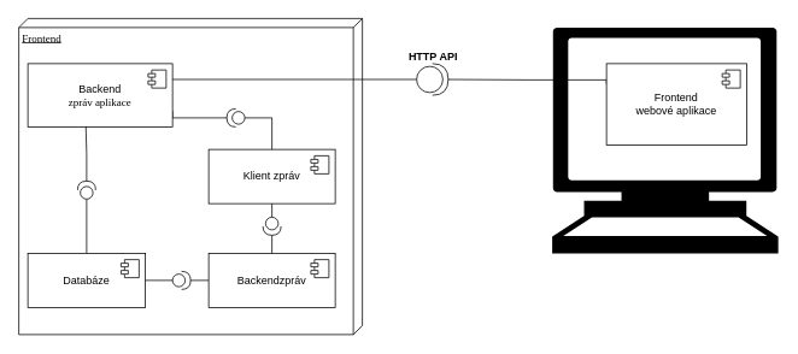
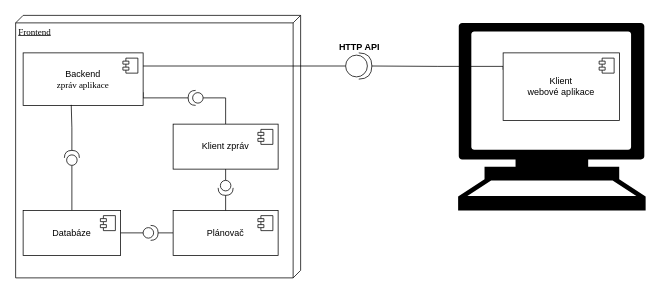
  <mxCell id="0" />
  <mxCell id="1" parent="0" />
  <mxCell id="2" value="Frontend" style="verticalAlign=top;align=left;spacingTop=8;spacingLeft=2;spacingRight=12;shape=cube;size=10;direction=south;fontStyle=4;html=1;rounded=0;shadow=0;comic=0;labelBackgroundColor=none;strokeWidth=1;fontFamily=Verdana;fontSize=12" parent="1" vertex="1"><mxGeometry x="20" y="20" width="380" height="350" as="geometry" /></mxCell>
  <mxCell id="3" value="" style="shape=mxgraph.signs.tech.computer;html=1;pointerEvents=1;fillColor=#000000;strokeColor=none;verticalLabelPosition=bottom;verticalAlign=top;align=center;" vertex="1" parent="1"><mxGeometry x="610" y="30" width="250" height="250" as="geometry" /></mxCell>
  <mxCell id="4" style="edgeStyle=orthogonalEdgeStyle;rounded=0;orthogonalLoop=1;jettySize=auto;html=1;exitX=0;exitY=0.25;exitDx=0;exitDy=0;entryX=1;entryY=0.5;entryDx=0;entryDy=0;entryPerimeter=0;endArrow=none;endFill=0;" edge="1" parent="1" source="5" target="11"><mxGeometry relative="1" as="geometry"><Array as="points"><mxPoint x="670" y="88" /><mxPoint x="583" y="88" /></Array></mxGeometry></mxCell>
- <mxCell id="5" value="Frontend&lt;br&gt;webové aplikace" style="html=1;dropTarget=0;whiteSpace=wrap;" vertex="1" parent="1"><mxGeometry x="670" y="70" width="155" height="90" as="geometry" /></mxCell>
+ <mxCell id="5" value="Klient&lt;br&gt;webové aplikace" style="html=1;dropTarget=0;whiteSpace=wrap;" vertex="1" parent="1"><mxGeometry x="670" y="70" width="155" height="90" as="geometry" /></mxCell>
  <mxCell id="6" value="" style="shape=module;jettyWidth=8;jettyHeight=4;" vertex="1" parent="5"><mxGeometry x="1" width="20" height="20" relative="1" as="geometry"><mxPoint x="-27" y="7" as="offset" /></mxGeometry></mxCell>
  <mxCell id="7" style="edgeStyle=orthogonalEdgeStyle;rounded=0;orthogonalLoop=1;jettySize=auto;html=1;exitX=1;exitY=0.75;exitDx=0;exitDy=0;entryX=1;entryY=0.5;entryDx=0;entryDy=0;entryPerimeter=0;endArrow=none;endFill=0;" edge="1" parent="1" source="8" target="22"><mxGeometry relative="1" as="geometry"><Array as="points"><mxPoint x="190" y="130" /></Array></mxGeometry></mxCell>
  <mxCell id="8" value="Backend&lt;br style=&quot;border-color: var(--border-color); font-family: Verdana;&quot;&gt;&lt;span style=&quot;font-family: Verdana;&quot;&gt;zpráv aplikace&lt;/span&gt;" style="html=1;dropTarget=0;whiteSpace=wrap;" vertex="1" parent="1"><mxGeometry x="30" y="70" width="160" height="70" as="geometry" /></mxCell>
  <mxCell id="9" value="" style="shape=module;jettyWidth=8;jettyHeight=4;" vertex="1" parent="8"><mxGeometry x="1" width="20" height="20" relative="1" as="geometry"><mxPoint x="-27" y="7" as="offset" /></mxGeometry></mxCell>
  <mxCell id="10" style="edgeStyle=orthogonalEdgeStyle;rounded=0;orthogonalLoop=1;jettySize=auto;html=1;exitX=0;exitY=0.5;exitDx=0;exitDy=0;exitPerimeter=0;entryX=1;entryY=0.25;entryDx=0;entryDy=0;endArrow=none;endFill=0;" edge="1" parent="1" source="11" target="8"><mxGeometry relative="1" as="geometry" /></mxCell>
  <mxCell id="11" value="" style="shape=providedRequiredInterface;html=1;verticalLabelPosition=bottom;sketch=0;" vertex="1" parent="1"><mxGeometry x="460" y="70" width="35" height="35" as="geometry" /></mxCell>
  <mxCell id="12" value="HTTP API" style="text;align=center;fontStyle=1;verticalAlign=middle;spacingLeft=3;spacingRight=3;strokeColor=none;rotatable=0;points=[[0,0.5],[1,0.5]];portConstraint=eastwest;html=1;" vertex="1" parent="1"><mxGeometry x="437.5" y="50" width="80" height="26" as="geometry" /></mxCell>
  <mxCell id="13" style="edgeStyle=orthogonalEdgeStyle;rounded=0;orthogonalLoop=1;jettySize=auto;html=1;exitX=0.5;exitY=0;exitDx=0;exitDy=0;entryX=0;entryY=0.5;entryDx=0;entryDy=0;entryPerimeter=0;endArrow=none;endFill=0;" edge="1" parent="1" source="14" target="29"><mxGeometry relative="1" as="geometry" /></mxCell>
  <mxCell id="14" value="Databáze" style="html=1;dropTarget=0;whiteSpace=wrap;" vertex="1" parent="1"><mxGeometry x="30" y="280" width="130" height="60" as="geometry" /></mxCell>
  <mxCell id="15" value="" style="shape=module;jettyWidth=8;jettyHeight=4;" vertex="1" parent="14"><mxGeometry x="1" width="20" height="20" relative="1" as="geometry"><mxPoint x="-27" y="7" as="offset" /></mxGeometry></mxCell>
  <mxCell id="16" style="edgeStyle=orthogonalEdgeStyle;rounded=0;orthogonalLoop=1;jettySize=auto;html=1;exitX=0;exitY=0.5;exitDx=0;exitDy=0;entryX=1;entryY=0.5;entryDx=0;entryDy=0;entryPerimeter=0;endArrow=none;endFill=0;" edge="1" parent="1" source="17" target="27"><mxGeometry relative="1" as="geometry" /></mxCell>
- <mxCell id="17" value="Backendzpráv" style="html=1;dropTarget=0;whiteSpace=wrap;" vertex="1" parent="1"><mxGeometry x="230" y="280" width="140" height="60" as="geometry" /></mxCell>
+ <mxCell id="17" value="Plánovač" style="html=1;dropTarget=0;whiteSpace=wrap;" vertex="1" parent="1"><mxGeometry x="230" y="280" width="140" height="60" as="geometry" /></mxCell>
  <mxCell id="18" value="" style="shape=module;jettyWidth=8;jettyHeight=4;" vertex="1" parent="17"><mxGeometry x="1" width="20" height="20" relative="1" as="geometry"><mxPoint x="-27" y="7" as="offset" /></mxGeometry></mxCell>
  <mxCell id="19" style="edgeStyle=orthogonalEdgeStyle;rounded=0;orthogonalLoop=1;jettySize=auto;html=1;exitX=0.5;exitY=0;exitDx=0;exitDy=0;entryX=0;entryY=0.5;entryDx=0;entryDy=0;entryPerimeter=0;endArrow=none;endFill=0;" edge="1" parent="1" source="20" target="22"><mxGeometry relative="1" as="geometry" /></mxCell>
  <mxCell id="20" value="Klient zpráv" style="html=1;dropTarget=0;whiteSpace=wrap;" vertex="1" parent="1"><mxGeometry x="230" y="165" width="140" height="60" as="geometry" /></mxCell>
  <mxCell id="21" value="" style="shape=module;jettyWidth=8;jettyHeight=4;" vertex="1" parent="20"><mxGeometry x="1" width="20" height="20" relative="1" as="geometry"><mxPoint x="-27" y="7" as="offset" /></mxGeometry></mxCell>
  <mxCell id="22" value="" style="shape=providedRequiredInterface;html=1;verticalLabelPosition=bottom;sketch=0;rotation=-180;" vertex="1" parent="1"><mxGeometry x="250" y="120" width="20" height="20" as="geometry" /></mxCell>
  <mxCell id="23" style="edgeStyle=orthogonalEdgeStyle;rounded=0;orthogonalLoop=1;jettySize=auto;html=1;exitX=0;exitY=0.5;exitDx=0;exitDy=0;exitPerimeter=0;entryX=0.5;entryY=1;entryDx=0;entryDy=0;endArrow=none;endFill=0;" edge="1" parent="1" source="25" target="20"><mxGeometry relative="1" as="geometry" /></mxCell>
  <mxCell id="24" style="edgeStyle=orthogonalEdgeStyle;rounded=0;orthogonalLoop=1;jettySize=auto;html=1;exitX=1;exitY=0.5;exitDx=0;exitDy=0;exitPerimeter=0;entryX=0.5;entryY=0;entryDx=0;entryDy=0;endArrow=none;endFill=0;" edge="1" parent="1" source="25" target="17"><mxGeometry relative="1" as="geometry" /></mxCell>
  <mxCell id="25" value="" style="shape=providedRequiredInterface;html=1;verticalLabelPosition=bottom;sketch=0;rotation=90;" vertex="1" parent="1"><mxGeometry x="290" y="240" width="20" height="20" as="geometry" /></mxCell>
  <mxCell id="26" style="edgeStyle=orthogonalEdgeStyle;rounded=0;orthogonalLoop=1;jettySize=auto;html=1;exitX=0;exitY=0.5;exitDx=0;exitDy=0;exitPerimeter=0;entryX=1;entryY=0.5;entryDx=0;entryDy=0;endArrow=none;endFill=0;" edge="1" parent="1" source="27" target="14"><mxGeometry relative="1" as="geometry" /></mxCell>
  <mxCell id="27" value="" style="shape=providedRequiredInterface;html=1;verticalLabelPosition=bottom;sketch=0;" vertex="1" parent="1"><mxGeometry x="190" y="300" width="20" height="20" as="geometry" /></mxCell>
  <mxCell id="28" style="edgeStyle=orthogonalEdgeStyle;rounded=0;orthogonalLoop=1;jettySize=auto;html=1;exitX=1;exitY=0.5;exitDx=0;exitDy=0;exitPerimeter=0;entryX=0.401;entryY=0.99;entryDx=0;entryDy=0;entryPerimeter=0;endArrow=none;endFill=0;" edge="1" parent="1" source="29" target="8"><mxGeometry relative="1" as="geometry" /></mxCell>
  <mxCell id="29" value="" style="shape=providedRequiredInterface;html=1;verticalLabelPosition=bottom;sketch=0;rotation=-90;" vertex="1" parent="1"><mxGeometry x="85" y="200" width="20" height="20" as="geometry" /></mxCell>
